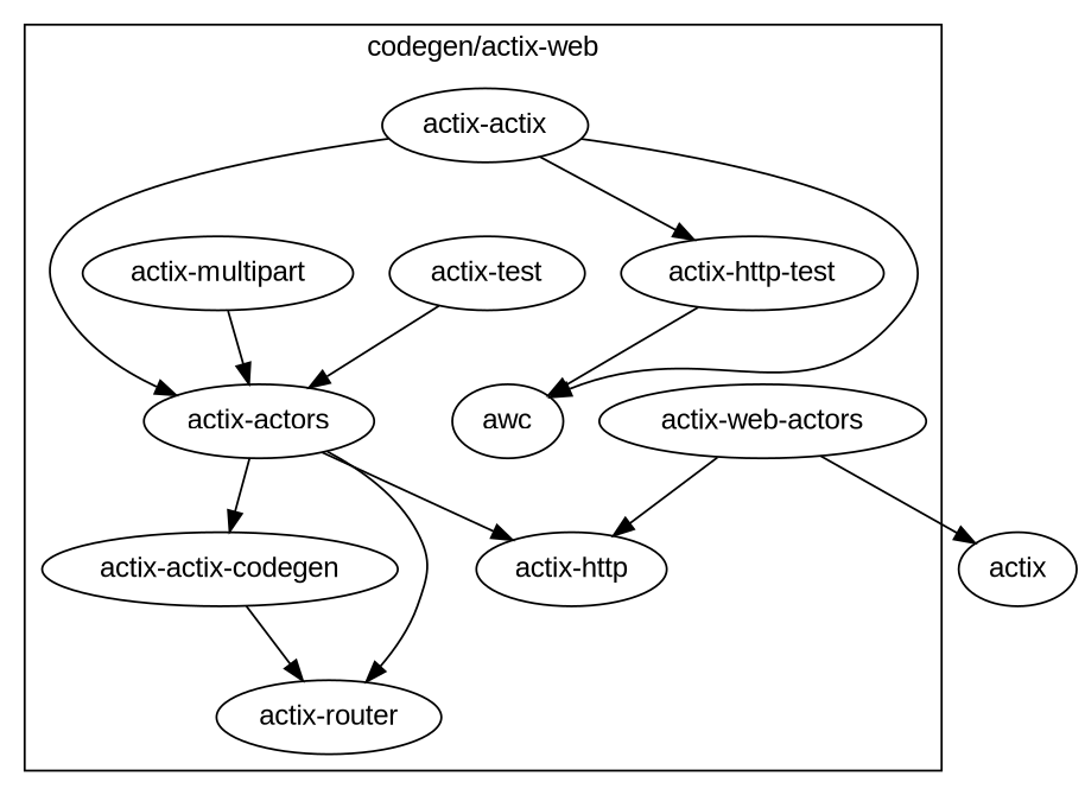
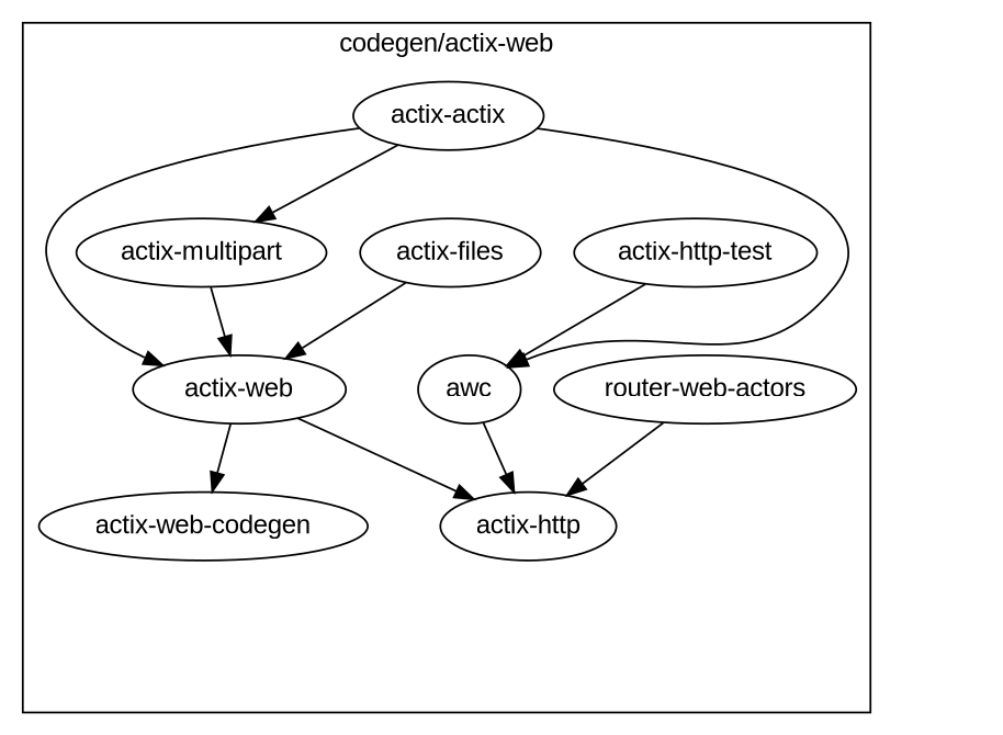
  digraph {
    fontname="Liberation Sans"
    node [fontname="Liberation Sans"]
    edge [fontname="Liberation Sans"]
    awc
-   "actix-web" [label="actix-actors"]
-   "actix-files" [label="actix-test"]
+   "actix-web"
+   "actix-files"
    "actix-http"
    "actix-multipart"
-   "actix-web-actors"
-   "actix-web-codegen" [label="actix-actix-codegen"]
+   "actix-web-actors" [label="router-web-actors"]
+   "actix-web-codegen"
    "actix-http-test"
    n9 [label="actix-actix"]
-   "actix-router"
-   actix
    subgraph cluster_1 {
      label="codegen/actix-web"
      awc
      "actix-web"
      "actix-files"
      "actix-http"
      "actix-multipart"
      "actix-web-actors"
      "actix-web-codegen"
      "actix-http-test"
      n9
-     "actix-router"
    }
+   awc -> "actix-http"
    "actix-web" -> "actix-http"
    "actix-web" -> "actix-web-codegen"
-   "actix-web" -> "actix-router"
    "actix-files" -> "actix-web"
    "actix-multipart" -> "actix-web"
    "actix-web-actors" -> "actix-http"
-   "actix-web-actors" -> actix
-   "actix-web-codegen" -> "actix-router"
    "actix-http-test" -> awc
    n9 -> awc
    n9 -> "actix-web"
-   n9 -> "actix-http-test"
+   n9 -> "actix-multipart"
  }
